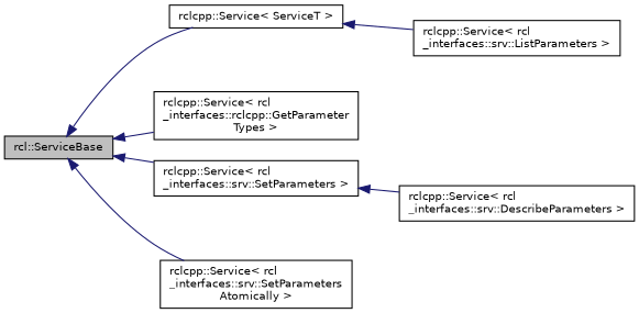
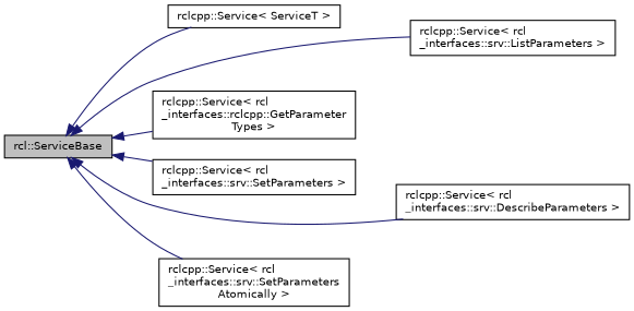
  digraph {
    rankdir=LR
    node [color=black fillcolor=white fontname=Helvetica fontsize=10 shape=record style=filled]
    edge [color=midnightblue dir=back fontname=Helvetica fontsize=10 labelfontname=Helvetica labelfontsize=10 style=solid]
    n1 [fillcolor=grey75 fontcolor=black height=0.2 label="rcl::ServiceBase" width=0.4]
    n2 [height=0.2 label="rclcpp::Service\< ServiceT \>" width=0.4]
    n3 [height=0.2 label="rclcpp::Service\< rcl\l_interfaces::srv::DescribeParameters \>" width=0.4]
    n4 [height=0.2 label="rclcpp::Service\< rcl\l_interfaces::rclcpp::GetParameter\lTypes \>" width=0.4]
    n5 [height=0.2 label="rclcpp::Service\< rcl\l_interfaces::srv::ListParameters \>" width=0.4]
    n6 [height=0.2 label="rclcpp::Service\< rcl\l_interfaces::srv::SetParameters \>" width=0.4]
    n7 [height=0.2 label="rclcpp::Service\< rcl\l_interfaces::srv::SetParameters\lAtomically \>" width=0.4]
    n1 -> n2
-   n6 -> n3
+   n1 -> n3
    n1 -> n4
-   n2 -> n5
+   n1 -> n5
    n1 -> n6
    n1 -> n7
  }
